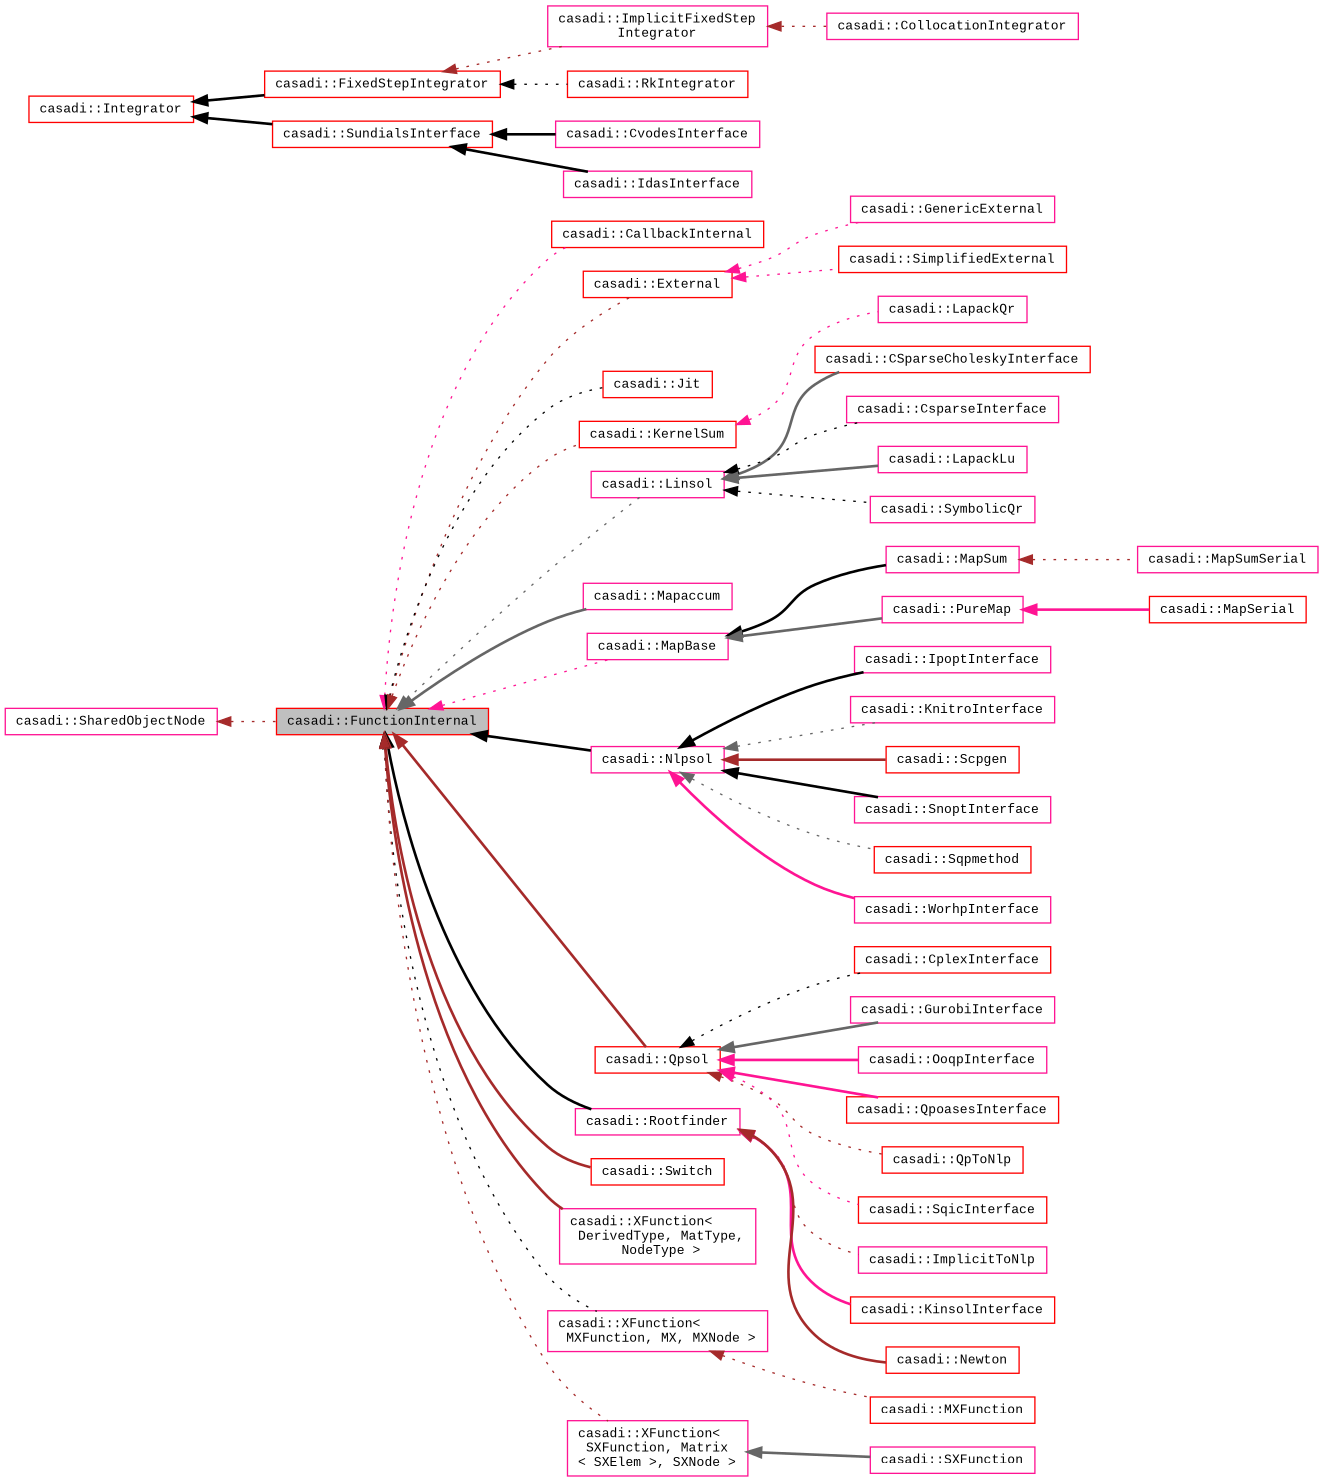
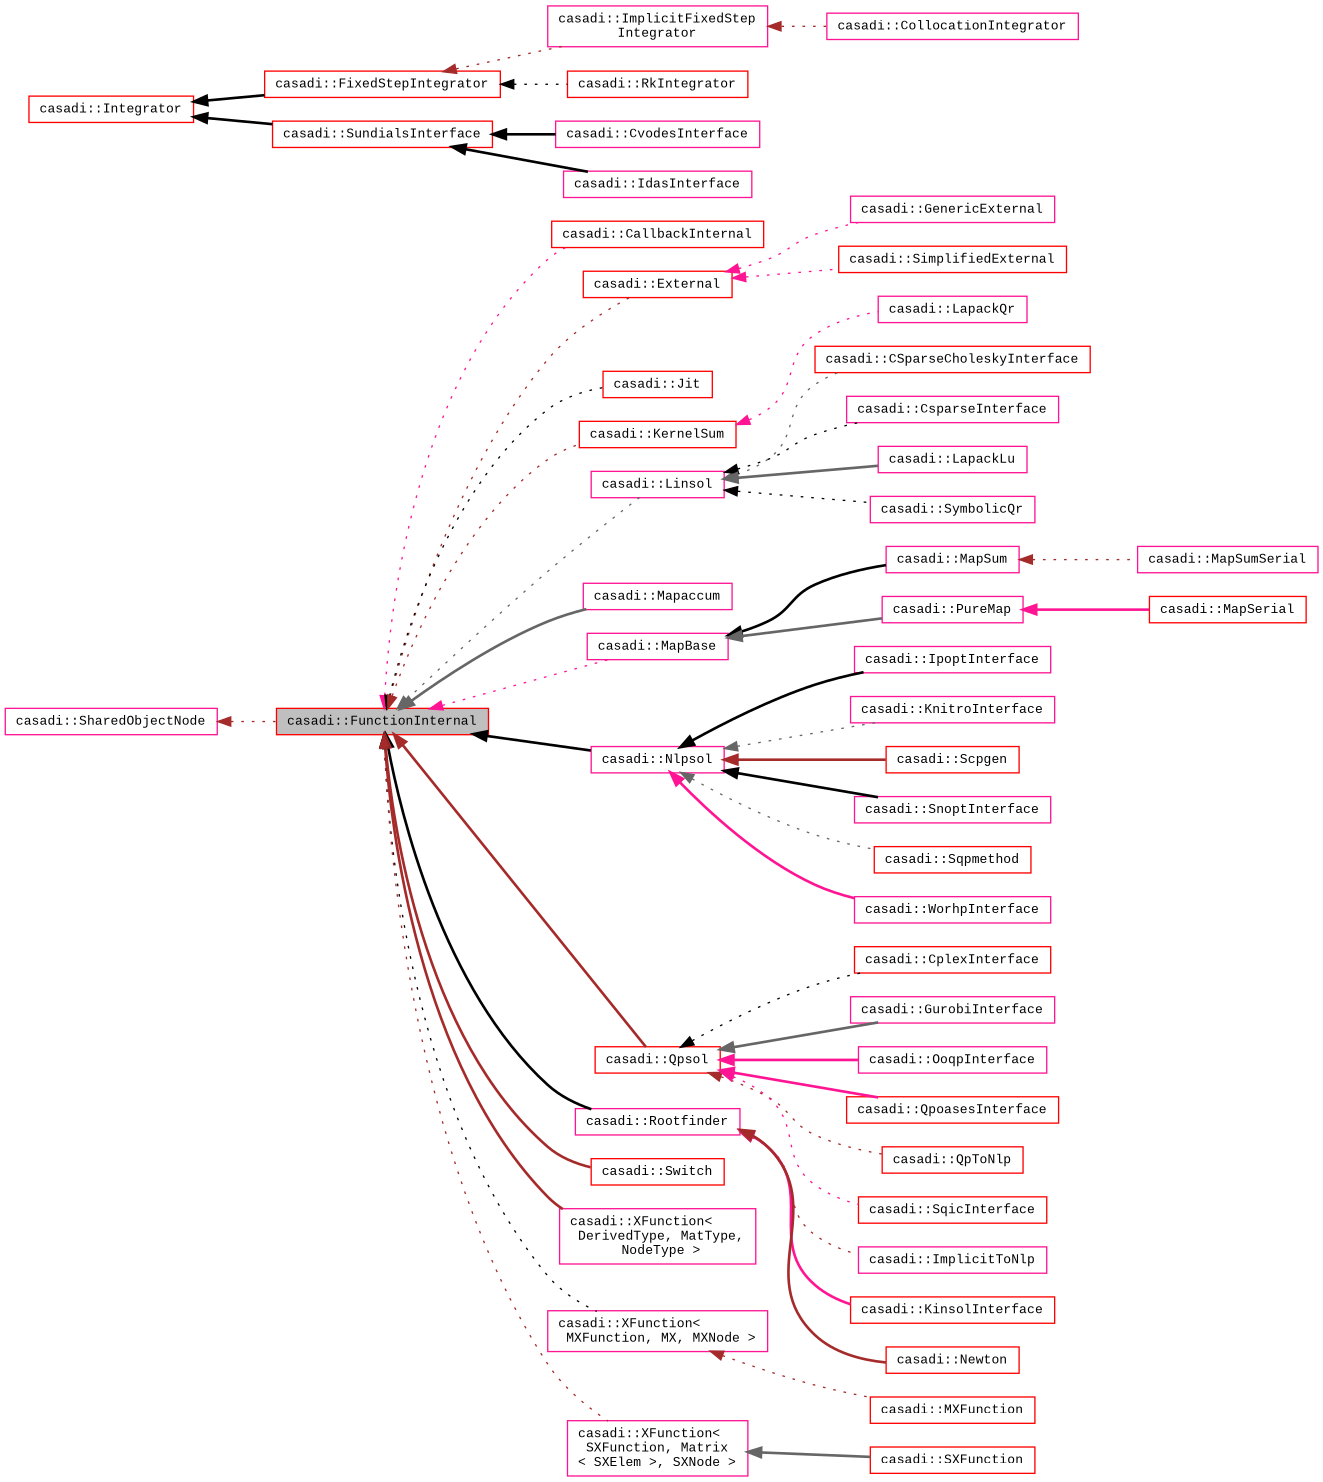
  digraph {
    fontname="Liberation Mono"
    rankdir=LR
    node [color=deeppink fillcolor=white fontname="Liberation Mono" fontsize=10 shape=record style=filled]
    edge [color=brown dir=back fontname="Liberation Mono" fontsize=10 labelfontname="FreeSans.ttf" labelfontsize=10 style=dotted]
    n1 [color=red fillcolor=grey75 fontcolor=black height=0.2 label="casadi::FunctionInternal" width=0.4]
    n2 [color=red height=0.2 label="casadi::CallbackInternal" width=0.4]
    n3 [color=red height=0.2 label="casadi::External" width=0.4]
    n4 [color=red height=0.2 label="casadi::Jit" width=0.4]
    n5 [color=red height=0.2 label="casadi::KernelSum" width=0.4]
    n6 [height=0.2 label="casadi::Linsol" width=0.4]
    n7 [height=0.2 label="casadi::Mapaccum" width=0.4]
    n8 [height=0.2 label="casadi::MapBase" width=0.4]
    n9 [height=0.2 label="casadi::Nlpsol" width=0.4]
    n10 [color=red height=0.2 label="casadi::Qpsol" width=0.4]
    n11 [height=0.2 label="casadi::Rootfinder" width=0.4]
    n12 [color=red height=0.2 label="casadi::Switch" width=0.4]
    n13 [height=0.2 label="casadi::XFunction\<\l DerivedType, MatType,\l NodeType \>" width=0.4]
    n14 [height=0.2 label="casadi::XFunction\<\l MXFunction, MX, MXNode \>" width=0.4]
    n15 [height=0.2 label="casadi::XFunction\<\l SXFunction, Matrix\l\< SXElem \>, SXNode \>" width=0.4]
    n16 [height=0.2 label="casadi::GenericExternal" width=0.4]
    n17 [color=red height=0.2 label="casadi::SimplifiedExternal" width=0.4]
    n18 [color=red height=0.2 label="casadi::Integrator" width=0.4]
    n19 [color=red height=0.2 label="casadi::FixedStepIntegrator" width=0.4]
    n20 [color=red height=0.2 label="casadi::SundialsInterface" width=0.4]
    n21 [height=0.2 label="casadi::LapackQr" width=0.4]
    n22 [color=red height=0.2 label="casadi::CSparseCholeskyInterface" width=0.4]
    n23 [height=0.2 label="casadi::CsparseInterface" width=0.4]
    n24 [height=0.2 label="casadi::LapackLu" width=0.4]
    n25 [height=0.2 label="casadi::SymbolicQr" width=0.4]
    n26 [height=0.2 label="casadi::MapSum" width=0.4]
    n27 [height=0.2 label="casadi::PureMap" width=0.4]
    n28 [height=0.2 label="casadi::IpoptInterface" width=0.4]
    n29 [height=0.2 label="casadi::KnitroInterface" width=0.4]
    n30 [color=red height=0.2 label="casadi::Scpgen" width=0.4]
    n31 [height=0.2 label="casadi::SnoptInterface" width=0.4]
    n32 [color=red height=0.2 label="casadi::Sqpmethod" width=0.4]
    n33 [height=0.2 label="casadi::WorhpInterface" width=0.4]
    n34 [color=red height=0.2 label="casadi::CplexInterface" width=0.4]
    n35 [height=0.2 label="casadi::GurobiInterface" width=0.4]
    n36 [height=0.2 label="casadi::OoqpInterface" width=0.4]
    n37 [color=red height=0.2 label="casadi::QpoasesInterface" width=0.4]
    n38 [color=red height=0.2 label="casadi::QpToNlp" width=0.4]
    n39 [color=red height=0.2 label="casadi::SqicInterface" width=0.4]
    n40 [height=0.2 label="casadi::ImplicitToNlp" width=0.4]
    n41 [color=red height=0.2 label="casadi::KinsolInterface" width=0.4]
    n42 [color=red height=0.2 label="casadi::Newton" width=0.4]
    n43 [color=red height=0.2 label="casadi::MXFunction" width=0.4]
-   n44 [height=0.2 label="casadi::SXFunction" width=0.4]
+   n44 [color=red height=0.2 label="casadi::SXFunction" width=0.4]
    n45 [height=0.2 label="casadi::SharedObjectNode" width=0.4]
    n46 [height=0.2 label="casadi::ImplicitFixedStep\lIntegrator" width=0.4]
    n47 [color=red height=0.2 label="casadi::RkIntegrator" width=0.4]
    n48 [height=0.2 label="casadi::CvodesInterface" width=0.4]
    n49 [height=0.2 label="casadi::IdasInterface" width=0.4]
    n50 [height=0.2 label="casadi::CollocationIntegrator" width=0.4]
    n51 [height=0.2 label="casadi::MapSumSerial" width=0.4]
    n52 [color=red height=0.2 label="casadi::MapSerial" width=0.4]
    n1 -> n2 [color=deeppink]
    n1 -> n3
    n1 -> n4 [color=black]
    n1 -> n5
    n1 -> n6 [color=gray40]
    n1 -> n7 [color=gray40 style=bold]
    n1 -> n8 [color=deeppink]
    n1 -> n9 [color=black style=bold]
    n1 -> n10 [style=bold]
    n1 -> n11 [color=black style=bold]
    n1 -> n12 [style=bold]
    n1 -> n13 [style=bold]
    n1 -> n14 [color=black]
    n1 -> n15
    n3 -> n16 [color=deeppink]
    n3 -> n17 [color=deeppink]
    n5 -> n21 [color=deeppink]
-   n6 -> n22 [color=gray40 style=bold]
+   n6 -> n22 [color=gray40]
    n6 -> n23 [color=black]
    n6 -> n24 [color=gray40 style=bold]
    n6 -> n25 [color=black]
    n8 -> n26 [color=black style=bold]
    n8 -> n27 [color=gray40 style=bold]
    n9 -> n28 [color=black style=bold]
    n9 -> n29 [color=gray40]
    n9 -> n30 [style=bold]
    n9 -> n31 [color=black style=bold]
    n9 -> n32 [color=gray40]
    n9 -> n33 [color=deeppink style=bold]
    n10 -> n34 [color=black]
    n10 -> n35 [color=gray40 style=bold]
    n10 -> n36 [color=deeppink style=bold]
    n10 -> n37 [color=deeppink style=bold]
    n10 -> n38
    n10 -> n39 [color=deeppink]
    n11 -> n40
    n11 -> n41 [color=deeppink style=bold]
    n11 -> n42 [style=bold]
    n14 -> n43
    n15 -> n44 [color=gray40 style=bold]
    n18 -> n19 [color=black style=bold]
    n18 -> n20 [color=black style=bold]
    n19 -> n46
    n19 -> n47 [color=black]
    n20 -> n48 [color=black style=bold]
    n20 -> n49 [color=black style=bold]
    n26 -> n51
    n27 -> n52 [color=deeppink style=bold]
    n45 -> n1
    n46 -> n50
  }
